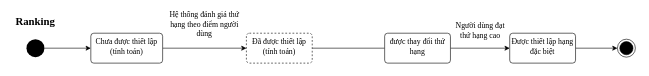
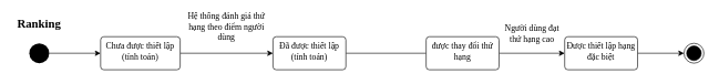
  <mxCell id="0" />
  <mxCell id="1" parent="0" />
  <mxCell id="2" style="edgeStyle=orthogonalEdgeStyle;rounded=0;orthogonalLoop=1;jettySize=auto;html=1;fontSize=13;fontFamily=Verdana;" edge="1" parent="1" source="3" target="5"><mxGeometry relative="1" as="geometry" /></mxCell>
  <mxCell id="3" value="" style="ellipse;fillColor=#000000;strokeColor=none;fontFamily=Verdana;fontSize=13;" vertex="1" parent="1"><mxGeometry x="42.5" y="65" width="30" height="30" as="geometry" /></mxCell>
  <mxCell id="4" style="edgeStyle=orthogonalEdgeStyle;rounded=0;orthogonalLoop=1;jettySize=auto;html=1;entryX=0;entryY=0.5;entryDx=0;entryDy=0;fontFamily=Verdana;fontSize=13;" edge="1" parent="1" source="5" target="10"><mxGeometry relative="1" as="geometry" /></mxCell>
  <mxCell id="5" value="Chưa được thiết lập (tính toán)" style="html=1;align=center;verticalAlign=top;rounded=1;absoluteArcSize=1;arcSize=10;dashed=0;fontFamily=Verdana;fontSize=13;whiteSpace=wrap;" vertex="1" parent="1"><mxGeometry x="150" y="55" width="120" height="50" as="geometry" /></mxCell>
  <mxCell id="6" value="" style="ellipse;html=1;shape=endState;fillColor=#000000;strokeColor=#000000;fontFamily=Verdana;fontSize=13;" vertex="1" parent="1"><mxGeometry x="1030" y="65" width="30" height="30" as="geometry" /></mxCell>
  <mxCell id="7" value="Ranking" style="text;html=1;strokeColor=none;fillColor=none;align=center;verticalAlign=middle;whiteSpace=wrap;rounded=0;fontSize=18;fontFamily=Verdana;fontStyle=1" vertex="1" parent="1"><mxGeometry x="20" y="20" width="75" height="30" as="geometry" /></mxCell>
  <mxCell id="8" value="Hệ thống đánh giá thứ hạng theo điểm người dùng" style="text;html=1;strokeColor=none;fillColor=none;align=center;verticalAlign=middle;whiteSpace=wrap;rounded=0;fontFamily=Verdana;fontSize=13;" vertex="1" parent="1"><mxGeometry x="280" y="25" width="120" height="30" as="geometry" /></mxCell>
  <mxCell id="9" style="edgeStyle=orthogonalEdgeStyle;rounded=0;orthogonalLoop=1;jettySize=auto;html=1;entryX=0;entryY=0.5;entryDx=0;entryDy=0;fontFamily=Verdana;fontSize=13;endArrow=none;" edge="1" parent="1" source="10" target="12"><mxGeometry relative="1" as="geometry" /></mxCell>
- <mxCell id="10" value="Đã được thiết lập (tính toán)" style="html=1;align=center;verticalAlign=top;rounded=1;absoluteArcSize=1;arcSize=10;dashed=1;fontFamily=Verdana;fontSize=13;whiteSpace=wrap;" vertex="1" parent="1"><mxGeometry x="410" y="55" width="110" height="50" as="geometry" /></mxCell>
+ <mxCell id="10" value="Đã được thiết lập (tính toán)" style="html=1;align=center;verticalAlign=top;rounded=1;absoluteArcSize=1;arcSize=10;dashed=0;fontFamily=Verdana;fontSize=13;whiteSpace=wrap;" vertex="1" parent="1"><mxGeometry x="410" y="55" width="110" height="50" as="geometry" /></mxCell>
  <mxCell id="11" style="edgeStyle=orthogonalEdgeStyle;rounded=0;orthogonalLoop=1;jettySize=auto;html=1;entryX=0;entryY=0.5;entryDx=0;entryDy=0;fontFamily=Verdana;fontSize=13;" edge="1" parent="1" source="12" target="14"><mxGeometry relative="1" as="geometry" /></mxCell>
  <mxCell id="12" value="được thay đổi thứ hạng" style="html=1;align=center;verticalAlign=top;rounded=1;absoluteArcSize=1;arcSize=10;dashed=0;fontFamily=Verdana;fontSize=13;whiteSpace=wrap;" vertex="1" parent="1"><mxGeometry x="641" y="55" width="110" height="50" as="geometry" /></mxCell>
  <mxCell id="13" style="edgeStyle=orthogonalEdgeStyle;rounded=0;orthogonalLoop=1;jettySize=auto;html=1;fontFamily=Verdana;fontSize=13;exitX=1;exitY=0.5;exitDx=0;exitDy=0;entryX=0;entryY=0.5;entryDx=0;entryDy=0;" edge="1" parent="1" source="14" target="6"><mxGeometry relative="1" as="geometry"><mxPoint x="930" y="0" as="targetPoint" /></mxGeometry></mxCell>
  <mxCell id="14" value="Được thiết lập hạng đặc biệt" style="html=1;align=center;verticalAlign=top;rounded=1;absoluteArcSize=1;arcSize=10;dashed=0;fontFamily=Verdana;fontSize=13;whiteSpace=wrap;" vertex="1" parent="1"><mxGeometry x="850" y="55" width="110" height="50" as="geometry" /></mxCell>
  <mxCell id="15" value="Người dùng đạt thứ hạng cao" style="text;html=1;strokeColor=none;fillColor=none;align=center;verticalAlign=middle;whiteSpace=wrap;rounded=0;fontFamily=Verdana;fontSize=13;" vertex="1" parent="1"><mxGeometry x="751" y="35" width="100" height="30" as="geometry" /></mxCell>
